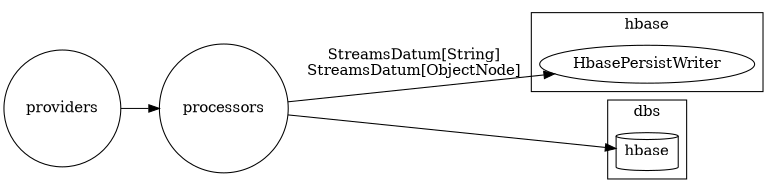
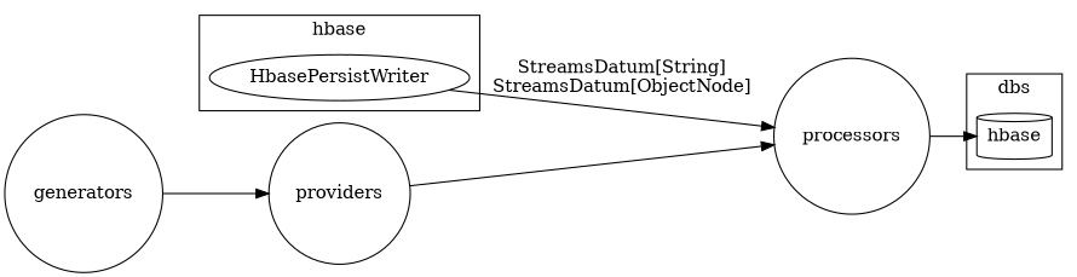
  digraph {
    compound=true
    rankdir=LR
    splines=true
    node [shape=circle]
    n1 [label=HbasePersistWriter shape=""]
    n2 [label=hbase shape=cylinder]
+   n3 [label=generators]
    n4 [label=providers]
    n5 [label=processors]
    subgraph cluster_1 {
      label=hbase
      n1
    }
    subgraph cluster_2 {
      label=dbs
      n2
    }
+   n3 -> n4
    n4 -> n5
-   n5 -> n1 [label="StreamsDatum[String]\nStreamsDatum[ObjectNode]"]
+   n1 -> n5 [label="StreamsDatum[String]\nStreamsDatum[ObjectNode]"]
    n5 -> n2
  }
